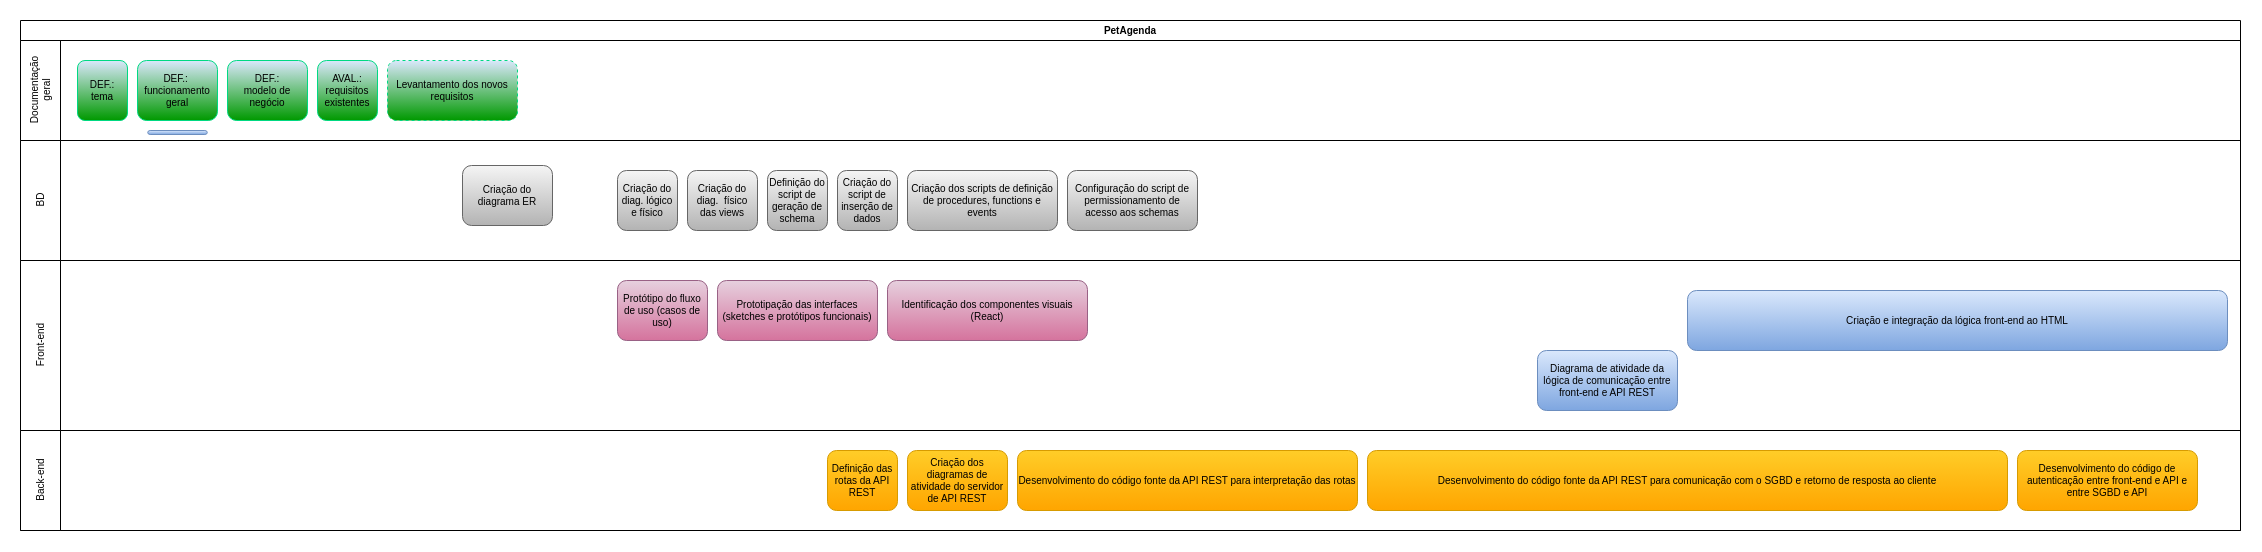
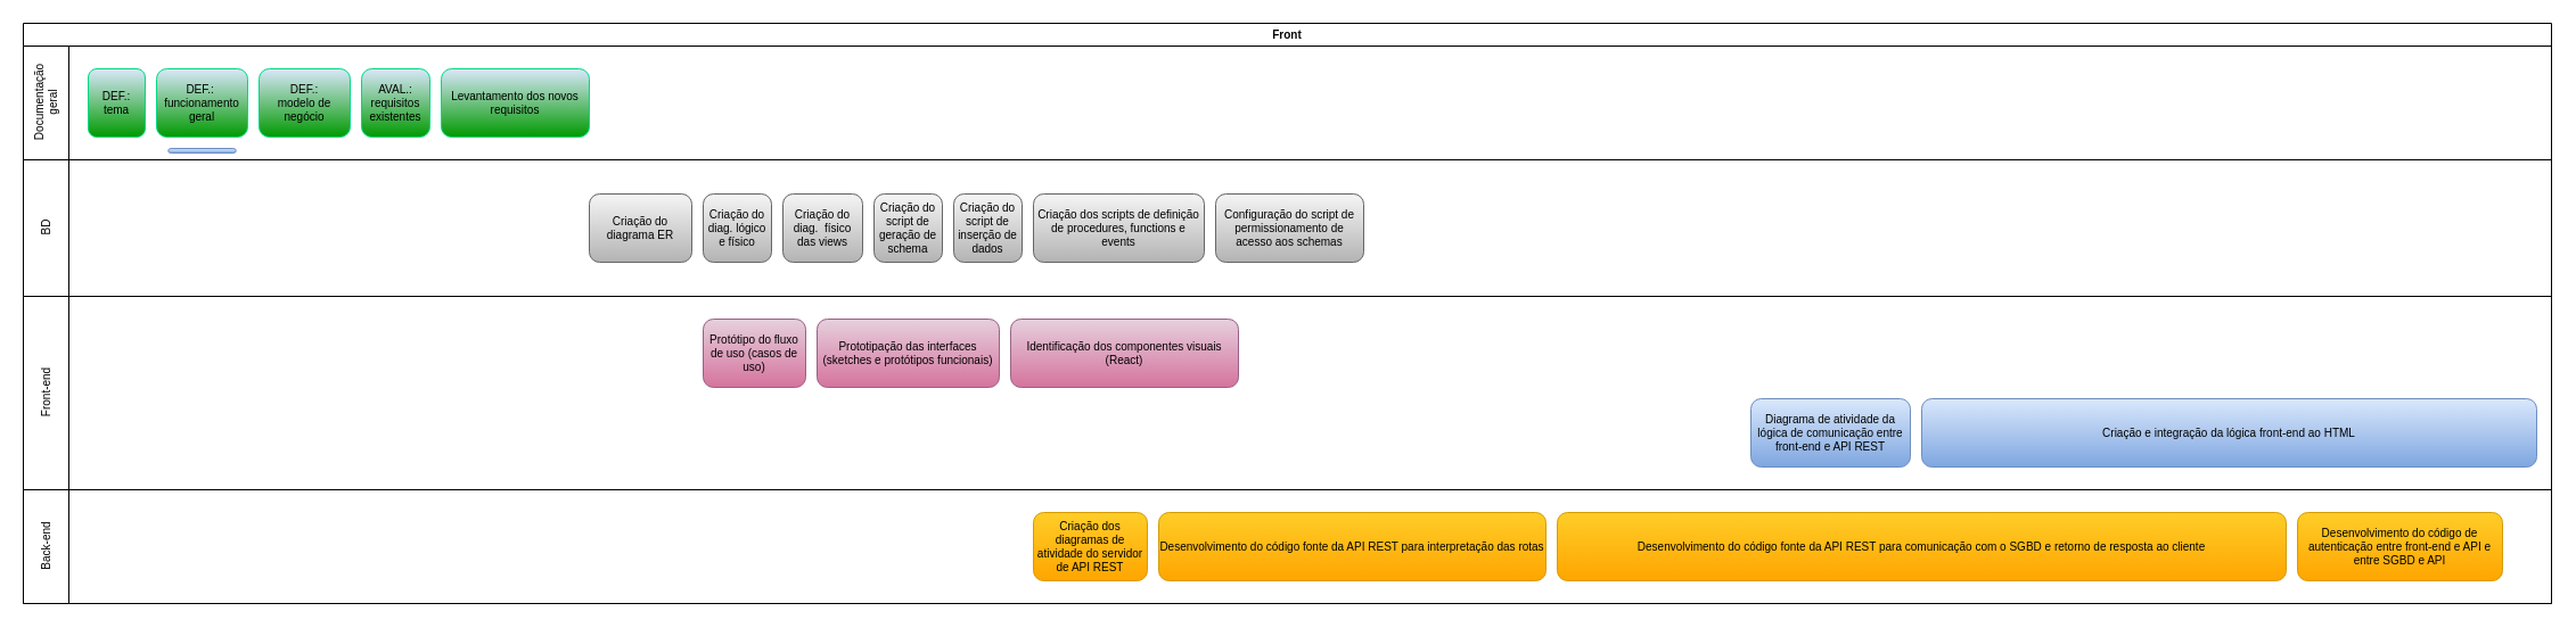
  <mxCell id="0" />
  <mxCell id="1" parent="0" />
- <mxCell id="2" value="PetAgenda" style="swimlane;html=1;childLayout=stackLayout;resizeParent=1;resizeParentMax=0;horizontal=1;startSize=20;horizontalStack=0;whiteSpace=wrap;fontSize=10;" parent="1" vertex="1"><mxGeometry x="20" y="20" width="2220" height="510" as="geometry" /></mxCell>
+ <mxCell id="2" value="Front" style="swimlane;html=1;childLayout=stackLayout;resizeParent=1;resizeParentMax=0;horizontal=1;startSize=20;horizontalStack=0;whiteSpace=wrap;fontSize=10;" parent="1" vertex="1"><mxGeometry x="20" y="20" width="2220" height="510" as="geometry" /></mxCell>
  <mxCell id="3" value="&lt;span style=&quot;font-weight: 400; text-wrap-mode: wrap;&quot;&gt;Documentação geral&lt;/span&gt;" style="swimlane;html=1;startSize=40;horizontal=0;fontSize=10;" parent="2" vertex="1"><mxGeometry y="20" width="2220" height="100" as="geometry" /></mxCell>
  <mxCell id="4" value="DEF.: tema" style="rounded=1;whiteSpace=wrap;html=1;fontSize=10;fontStyle=0;fillColor=#dae8fc;strokeColor=#00D982;gradientColor=#009900;textShadow=0;" parent="3" vertex="1"><mxGeometry x="57" y="20" width="50" height="60" as="geometry" /></mxCell>
  <mxCell id="5" value="DEF.:&amp;nbsp;&lt;div&gt;funcionamento geral&lt;/div&gt;" style="rounded=1;whiteSpace=wrap;html=1;fontSize=10;fontStyle=0;fillColor=#dae8fc;strokeColor=#00D982;gradientColor=#009900;textShadow=0;" parent="3" vertex="1"><mxGeometry x="117" y="20" width="80" height="60" as="geometry" /></mxCell>
  <mxCell id="6" value="DEF.:&lt;div&gt;modelo de negócio&lt;/div&gt;" style="rounded=1;whiteSpace=wrap;html=1;fontSize=10;fontStyle=0;fillColor=#dae8fc;strokeColor=#00D982;gradientColor=#009900;textShadow=0;" parent="3" vertex="1"><mxGeometry x="207" y="20" width="80" height="60" as="geometry" /></mxCell>
  <mxCell id="7" value="&lt;div&gt;AVAL.:&lt;/div&gt;&lt;div&gt;&lt;span style=&quot;background-color: transparent; color: light-dark(rgb(0, 0, 0), rgb(255, 255, 255));&quot;&gt;requisitos existentes&lt;/span&gt;&lt;/div&gt;" style="rounded=1;whiteSpace=wrap;html=1;fontSize=10;fontStyle=0;fillColor=#dae8fc;strokeColor=#00D982;gradientColor=#009900;textShadow=0;" parent="3" vertex="1"><mxGeometry x="297" y="20" width="60" height="60" as="geometry" /></mxCell>
- <mxCell id="8" value="Levantamento dos novos requisitos" style="rounded=1;whiteSpace=wrap;html=1;fontSize=10;fontStyle=0;fillColor=#dae8fc;strokeColor=#00D982;gradientColor=#009900;textShadow=0;dashed=1;" parent="3" vertex="1"><mxGeometry x="367" y="20" width="130" height="60" as="geometry" /></mxCell>
+ <mxCell id="8" value="Levantamento dos novos requisitos" style="rounded=1;whiteSpace=wrap;html=1;fontSize=10;fontStyle=0;fillColor=#dae8fc;strokeColor=#00D982;gradientColor=#009900;textShadow=0;" parent="3" vertex="1"><mxGeometry x="367" y="20" width="130" height="60" as="geometry" /></mxCell>
  <mxCell id="9" value="" style="rounded=1;whiteSpace=wrap;html=1;arcSize=60;fillColor=#dae8fc;gradientColor=#7ea6e0;strokeColor=#6c8ebf;" parent="3" vertex="1"><mxGeometry x="127.25" y="90" width="59.5" height="4" as="geometry" /></mxCell>
  <mxCell id="10" value="&lt;span style=&quot;font-weight: 400;&quot;&gt;BD&lt;/span&gt;" style="swimlane;html=1;startSize=40;horizontal=0;fontSize=10;" parent="2" vertex="1"><mxGeometry y="120" width="2220" height="120" as="geometry" /></mxCell>
- <mxCell id="11" value="Criação do diagrama ER" style="rounded=1;whiteSpace=wrap;html=1;fontSize=10;fillColor=#f5f5f5;strokeColor=#666666;gradientColor=#b3b3b3;textShadow=0;" parent="10" vertex="1"><mxGeometry x="442" y="25" width="90" height="60" as="geometry" /></mxCell>
+ <mxCell id="11" value="Criação do diagrama ER" style="rounded=1;whiteSpace=wrap;html=1;fontSize=10;fillColor=#f5f5f5;strokeColor=#666666;gradientColor=#b3b3b3;textShadow=0;" parent="10" vertex="1"><mxGeometry x="497" y="30" width="90" height="60" as="geometry" /></mxCell>
  <mxCell id="12" value="Criação&amp;nbsp;do diag. lógico e físico" style="rounded=1;whiteSpace=wrap;html=1;fontSize=10;fillColor=#f5f5f5;strokeColor=#666666;gradientColor=#b3b3b3;textShadow=0;" parent="10" vertex="1"><mxGeometry x="597" y="30" width="60" height="60" as="geometry" /></mxCell>
  <mxCell id="13" value="Criação&amp;nbsp;do diag.&amp;nbsp; físico das views" style="rounded=1;whiteSpace=wrap;html=1;fontSize=10;fillColor=#f5f5f5;strokeColor=#666666;gradientColor=#b3b3b3;textShadow=0;" parent="10" vertex="1"><mxGeometry x="667" y="30" width="70" height="60" as="geometry" /></mxCell>
- <mxCell id="14" value="Definição do script de geração de schema" style="rounded=1;whiteSpace=wrap;html=1;fontSize=10;fillColor=#f5f5f5;strokeColor=#666666;gradientColor=#b3b3b3;textShadow=0;" parent="10" vertex="1"><mxGeometry x="747" y="30" width="60" height="60" as="geometry" /></mxCell>
+ <mxCell id="14" value="Criação do script de geração de schema" style="rounded=1;whiteSpace=wrap;html=1;fontSize=10;fillColor=#f5f5f5;strokeColor=#666666;gradientColor=#b3b3b3;textShadow=0;" parent="10" vertex="1"><mxGeometry x="747" y="30" width="60" height="60" as="geometry" /></mxCell>
  <mxCell id="15" value="Criação&amp;nbsp;do script de inserção de dados" style="rounded=1;whiteSpace=wrap;html=1;fontSize=10;fillColor=#f5f5f5;strokeColor=#666666;gradientColor=#b3b3b3;textShadow=0;" parent="10" vertex="1"><mxGeometry x="817" y="30" width="60" height="60" as="geometry" /></mxCell>
  <mxCell id="16" value="Criação&amp;nbsp;dos scripts de definição de procedures, functions e events" style="rounded=1;whiteSpace=wrap;html=1;fontSize=10;fillColor=#f5f5f5;strokeColor=#666666;gradientColor=#b3b3b3;textShadow=0;" parent="10" vertex="1"><mxGeometry x="887" y="30" width="150" height="60" as="geometry" /></mxCell>
  <mxCell id="17" value="Configuração do script de permissionamento de acesso aos schemas" style="rounded=1;whiteSpace=wrap;html=1;fontSize=10;fillColor=#f5f5f5;strokeColor=#666666;gradientColor=#b3b3b3;textShadow=0;" parent="10" vertex="1"><mxGeometry x="1047" y="30" width="130" height="60" as="geometry" /></mxCell>
  <mxCell id="18" value="&lt;span style=&quot;font-weight: 400;&quot;&gt;Front-end&lt;/span&gt;" style="swimlane;html=1;startSize=40;horizontal=0;fontSize=10;" parent="2" vertex="1"><mxGeometry y="240" width="2220" height="170" as="geometry" /></mxCell>
  <mxCell id="19" value="Protótipo do fluxo de uso (casos de uso)" style="rounded=1;whiteSpace=wrap;html=1;fontSize=10;fillColor=#e6d0de;strokeColor=#996185;gradientColor=#d5739d;textShadow=0;" parent="18" vertex="1"><mxGeometry x="597" y="20" width="90" height="60" as="geometry" /></mxCell>
  <mxCell id="20" value="Prototipação das interfaces (sketches e protótipos funcionais)" style="rounded=1;whiteSpace=wrap;html=1;fontSize=10;fillColor=#e6d0de;strokeColor=#996185;gradientColor=#d5739d;textShadow=0;" parent="18" vertex="1"><mxGeometry x="697" y="20" width="160" height="60" as="geometry" /></mxCell>
  <mxCell id="21" value="Diagrama de atividade da lógica de comunicação entre front-end e API REST" style="rounded=1;whiteSpace=wrap;html=1;fontSize=10;fillColor=#dae8fc;strokeColor=#6c8ebf;gradientColor=#7ea6e0;textShadow=0;" parent="18" vertex="1"><mxGeometry x="1517" y="90" width="140" height="60" as="geometry" /></mxCell>
- <mxCell id="22" value="Criação&amp;nbsp;e integração da lógica front-end ao HTML" style="rounded=1;whiteSpace=wrap;html=1;fontSize=10;fillColor=#dae8fc;strokeColor=#6c8ebf;gradientColor=#7ea6e0;textShadow=0;" parent="18" vertex="1"><mxGeometry x="1667" y="30" width="540" height="60" as="geometry" /></mxCell>
+ <mxCell id="22" value="Criação&amp;nbsp;e integração da lógica front-end ao HTML" style="rounded=1;whiteSpace=wrap;html=1;fontSize=10;fillColor=#dae8fc;strokeColor=#6c8ebf;gradientColor=#7ea6e0;textShadow=0;" parent="18" vertex="1"><mxGeometry x="1667" y="90" width="540" height="60" as="geometry" /></mxCell>
  <mxCell id="23" value="Identificação dos componentes visuais (React)" style="rounded=1;whiteSpace=wrap;html=1;fontSize=10;fillColor=#e6d0de;strokeColor=#996185;gradientColor=#d5739d;textShadow=0;" parent="18" vertex="1"><mxGeometry x="867" y="20" width="200" height="60" as="geometry" /></mxCell>
  <mxCell id="24" value="&lt;span style=&quot;font-weight: 400;&quot;&gt;Back-end&lt;/span&gt;" style="swimlane;html=1;startSize=40;horizontal=0;fontSize=10;" parent="2" vertex="1"><mxGeometry y="410" width="2220" height="100" as="geometry" /></mxCell>
- <mxCell id="25" value="Definição das rotas da API REST" style="rounded=1;whiteSpace=wrap;html=1;fontSize=10;fillColor=#ffcd28;strokeColor=#d79b00;gradientColor=#ffa500;textShadow=0;" parent="24" vertex="1"><mxGeometry x="807" y="20" width="70" height="60" as="geometry" /></mxCell>
  <mxCell id="26" value="Criação&amp;nbsp;dos diagramas de atividade do servidor de API REST" style="rounded=1;whiteSpace=wrap;html=1;fontSize=10;fillColor=#ffcd28;strokeColor=#d79b00;gradientColor=#ffa500;textShadow=0;" parent="24" vertex="1"><mxGeometry x="887" y="20" width="100" height="60" as="geometry" /></mxCell>
  <mxCell id="27" value="Desenvolvimento do código fonte da API REST para interpretação das rotas" style="rounded=1;whiteSpace=wrap;html=1;fontSize=10;fillColor=#ffcd28;strokeColor=#d79b00;gradientColor=#ffa500;textShadow=0;" parent="24" vertex="1"><mxGeometry x="997" y="20" width="340" height="60" as="geometry" /></mxCell>
  <mxCell id="28" value="Desenvolvimento do código fonte da API REST para comunicação com o SGBD e retorno de resposta ao cliente" style="rounded=1;whiteSpace=wrap;html=1;fontSize=10;fillColor=#ffcd28;strokeColor=#d79b00;gradientColor=#ffa500;textShadow=0;" parent="24" vertex="1"><mxGeometry x="1347" y="20" width="640" height="60" as="geometry" /></mxCell>
  <mxCell id="29" value="Desenvolvimento do código de autenticação entre front-end e API e entre SGBD e API" style="rounded=1;whiteSpace=wrap;html=1;fontSize=10;fillColor=#ffcd28;gradientColor=#ffa500;strokeColor=#d79b00;" parent="24" vertex="1"><mxGeometry x="1997" y="20" width="180" height="60" as="geometry" /></mxCell>
